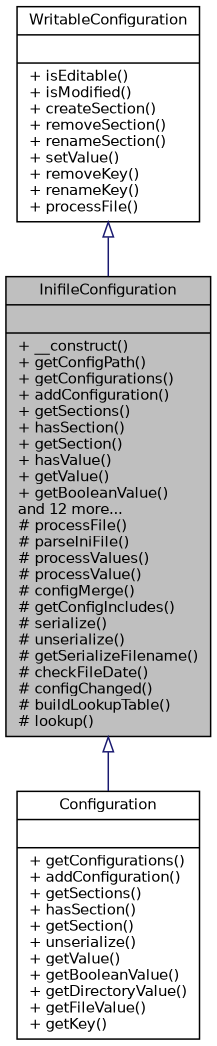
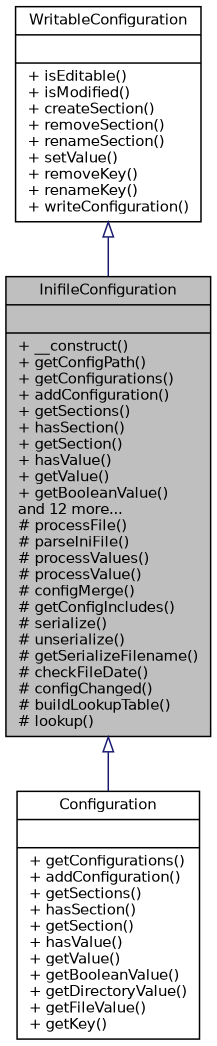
  digraph {
    node [color=black fillcolor=white fontname=Helvetica fontsize=10 shape=record style=filled]
    edge [arrowtail=onormal color=midnightblue dir=back fontname=Helvetica fontsize=10 labelfontname=Helvetica labelfontsize=10 style=solid]
    n1 [fillcolor=grey75 fontcolor=black height=0.2 label="{InifileConfiguration\n||+ __construct()\l+ getConfigPath()\l+ getConfigurations()\l+ addConfiguration()\l+ getSections()\l+ hasSection()\l+ getSection()\l+ hasValue()\l+ getValue()\l+ getBooleanValue()\land 12 more...\l# processFile()\l# parseIniFile()\l# processValues()\l# processValue()\l# configMerge()\l# getConfigIncludes()\l# serialize()\l# unserialize()\l# getSerializeFilename()\l# checkFileDate()\l# configChanged()\l# buildLookupTable()\l# lookup()\l}" width=0.4]
-   n2 [height=0.2 label="{Configuration\n||+ getConfigurations()\l+ addConfiguration()\l+ getSections()\l+ hasSection()\l+ getSection()\l+ unserialize()\l+ getValue()\l+ getBooleanValue()\l+ getDirectoryValue()\l+ getFileValue()\l+ getKey()\l}" width=0.4]
-   n3 [height=0.2 label="{WritableConfiguration\n||+ isEditable()\l+ isModified()\l+ createSection()\l+ removeSection()\l+ renameSection()\l+ setValue()\l+ removeKey()\l+ renameKey()\l+ processFile()\l}" width=0.4]
+   n2 [height=0.2 label="{Configuration\n||+ getConfigurations()\l+ addConfiguration()\l+ getSections()\l+ hasSection()\l+ getSection()\l+ hasValue()\l+ getValue()\l+ getBooleanValue()\l+ getDirectoryValue()\l+ getFileValue()\l+ getKey()\l}" width=0.4]
+   n3 [height=0.2 label="{WritableConfiguration\n||+ isEditable()\l+ isModified()\l+ createSection()\l+ removeSection()\l+ renameSection()\l+ setValue()\l+ removeKey()\l+ renameKey()\l+ writeConfiguration()\l}" width=0.4]
    n1 -> n2
    n3 -> n1
  }
